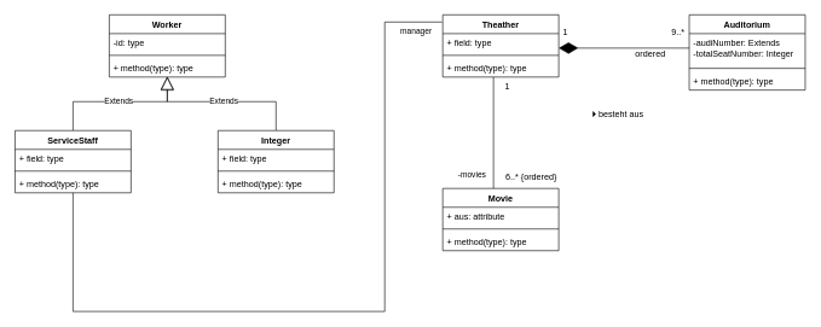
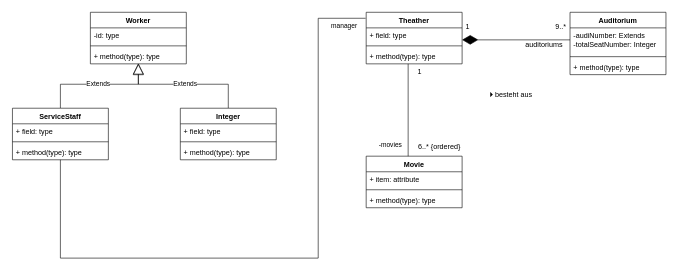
  <mxCell id="0" />
  <mxCell id="1" parent="0" />
  <mxCell id="2" value="Theather" style="swimlane;fontStyle=1;align=center;verticalAlign=top;childLayout=stackLayout;horizontal=1;startSize=26;horizontalStack=0;resizeParent=1;resizeParentMax=0;resizeLast=0;collapsible=1;marginBottom=0;" vertex="1" parent="1"><mxGeometry x="610" y="20" width="160" height="86" as="geometry" /></mxCell>
  <mxCell id="3" value="+ field: type" style="text;strokeColor=none;fillColor=none;align=left;verticalAlign=top;spacingLeft=4;spacingRight=4;overflow=hidden;rotatable=0;points=[[0,0.5],[1,0.5]];portConstraint=eastwest;" vertex="1" parent="2"><mxGeometry y="26" width="160" height="26" as="geometry" /></mxCell>
  <mxCell id="4" value="" style="line;strokeWidth=1;fillColor=none;align=left;verticalAlign=middle;spacingTop=-1;spacingLeft=3;spacingRight=3;rotatable=0;labelPosition=right;points=[];portConstraint=eastwest;strokeColor=inherit;" vertex="1" parent="2"><mxGeometry y="52" width="160" height="8" as="geometry" /></mxCell>
  <mxCell id="5" value="+ method(type): type" style="text;strokeColor=none;fillColor=none;align=left;verticalAlign=top;spacingLeft=4;spacingRight=4;overflow=hidden;rotatable=0;points=[[0,0.5],[1,0.5]];portConstraint=eastwest;" vertex="1" parent="2"><mxGeometry y="60" width="160" height="26" as="geometry" /></mxCell>
  <mxCell id="6" value="Worker" style="swimlane;fontStyle=1;align=center;verticalAlign=top;childLayout=stackLayout;horizontal=1;startSize=26;horizontalStack=0;resizeParent=1;resizeParentMax=0;resizeLast=0;collapsible=1;marginBottom=0;" vertex="1" parent="1"><mxGeometry x="150" y="20" width="160" height="86" as="geometry" /></mxCell>
  <mxCell id="7" value="-id: type" style="text;strokeColor=none;fillColor=none;align=left;verticalAlign=top;spacingLeft=4;spacingRight=4;overflow=hidden;rotatable=0;points=[[0,0.5],[1,0.5]];portConstraint=eastwest;" vertex="1" parent="6"><mxGeometry y="26" width="160" height="26" as="geometry" /></mxCell>
  <mxCell id="8" value="" style="line;strokeWidth=1;fillColor=none;align=left;verticalAlign=middle;spacingTop=-1;spacingLeft=3;spacingRight=3;rotatable=0;labelPosition=right;points=[];portConstraint=eastwest;strokeColor=inherit;" vertex="1" parent="6"><mxGeometry y="52" width="160" height="8" as="geometry" /></mxCell>
  <mxCell id="9" value="+ method(type): type" style="text;strokeColor=none;fillColor=none;align=left;verticalAlign=top;spacingLeft=4;spacingRight=4;overflow=hidden;rotatable=0;points=[[0,0.5],[1,0.5]];portConstraint=eastwest;" vertex="1" parent="6"><mxGeometry y="60" width="160" height="26" as="geometry" /></mxCell>
  <mxCell id="10" value="Extends" style="endArrow=block;endSize=16;endFill=0;html=1;rounded=0;exitX=0.5;exitY=0;exitDx=0;exitDy=0;" edge="1" parent="6" source="12"><mxGeometry width="160" relative="1" as="geometry"><mxPoint x="-80" y="85" as="sourcePoint" /><mxPoint x="80" y="85" as="targetPoint" /><Array as="points"><mxPoint x="-50" y="120" /><mxPoint x="80" y="120" /></Array></mxGeometry></mxCell>
  <mxCell id="11" value="Extends" style="endArrow=block;endSize=16;endFill=0;html=1;rounded=0;exitX=0.5;exitY=0;exitDx=0;exitDy=0;" edge="1" parent="6" source="16"><mxGeometry width="160" relative="1" as="geometry"><mxPoint x="-50" y="141" as="sourcePoint" /><mxPoint x="80" y="86" as="targetPoint" /><Array as="points"><mxPoint x="230" y="120" /><mxPoint x="80" y="120" /></Array></mxGeometry></mxCell>
  <mxCell id="12" value="ServiceStaff" style="swimlane;fontStyle=1;align=center;verticalAlign=top;childLayout=stackLayout;horizontal=1;startSize=26;horizontalStack=0;resizeParent=1;resizeParentMax=0;resizeLast=0;collapsible=1;marginBottom=0;" vertex="1" parent="1"><mxGeometry x="20" y="180" width="160" height="86" as="geometry" /></mxCell>
  <mxCell id="13" value="+ field: type" style="text;strokeColor=none;fillColor=none;align=left;verticalAlign=top;spacingLeft=4;spacingRight=4;overflow=hidden;rotatable=0;points=[[0,0.5],[1,0.5]];portConstraint=eastwest;" vertex="1" parent="12"><mxGeometry y="26" width="160" height="26" as="geometry" /></mxCell>
  <mxCell id="14" value="" style="line;strokeWidth=1;fillColor=none;align=left;verticalAlign=middle;spacingTop=-1;spacingLeft=3;spacingRight=3;rotatable=0;labelPosition=right;points=[];portConstraint=eastwest;strokeColor=inherit;" vertex="1" parent="12"><mxGeometry y="52" width="160" height="8" as="geometry" /></mxCell>
  <mxCell id="15" value="+ method(type): type" style="text;strokeColor=none;fillColor=none;align=left;verticalAlign=top;spacingLeft=4;spacingRight=4;overflow=hidden;rotatable=0;points=[[0,0.5],[1,0.5]];portConstraint=eastwest;" vertex="1" parent="12"><mxGeometry y="60" width="160" height="26" as="geometry" /></mxCell>
  <mxCell id="16" value="Integer" style="swimlane;fontStyle=1;align=center;verticalAlign=top;childLayout=stackLayout;horizontal=1;startSize=26;horizontalStack=0;resizeParent=1;resizeParentMax=0;resizeLast=0;collapsible=1;marginBottom=0;" vertex="1" parent="1"><mxGeometry x="300" y="180" width="160" height="86" as="geometry" /></mxCell>
  <mxCell id="17" value="+ field: type" style="text;strokeColor=none;fillColor=none;align=left;verticalAlign=top;spacingLeft=4;spacingRight=4;overflow=hidden;rotatable=0;points=[[0,0.5],[1,0.5]];portConstraint=eastwest;" vertex="1" parent="16"><mxGeometry y="26" width="160" height="26" as="geometry" /></mxCell>
  <mxCell id="18" value="" style="line;strokeWidth=1;fillColor=none;align=left;verticalAlign=middle;spacingTop=-1;spacingLeft=3;spacingRight=3;rotatable=0;labelPosition=right;points=[];portConstraint=eastwest;strokeColor=inherit;" vertex="1" parent="16"><mxGeometry y="52" width="160" height="8" as="geometry" /></mxCell>
  <mxCell id="19" value="+ method(type): type" style="text;strokeColor=none;fillColor=none;align=left;verticalAlign=top;spacingLeft=4;spacingRight=4;overflow=hidden;rotatable=0;points=[[0,0.5],[1,0.5]];portConstraint=eastwest;" vertex="1" parent="16"><mxGeometry y="60" width="160" height="26" as="geometry" /></mxCell>
  <mxCell id="20" value="Auditorium" style="swimlane;fontStyle=1;align=center;verticalAlign=top;childLayout=stackLayout;horizontal=1;startSize=26;horizontalStack=0;resizeParent=1;resizeParentMax=0;resizeLast=0;collapsible=1;marginBottom=0;" vertex="1" parent="1"><mxGeometry x="950" y="20" width="160" height="104" as="geometry" /></mxCell>
  <mxCell id="21" value="-audiNumber: Extends&#10;-totalSeatNumber: Integer&#10;" style="text;strokeColor=none;fillColor=none;align=left;verticalAlign=top;spacingLeft=4;spacingRight=4;overflow=hidden;rotatable=0;points=[[0,0.5],[1,0.5]];portConstraint=eastwest;" vertex="1" parent="20"><mxGeometry y="26" width="160" height="44" as="geometry" /></mxCell>
  <mxCell id="22" value="" style="line;strokeWidth=1;fillColor=none;align=left;verticalAlign=middle;spacingTop=-1;spacingLeft=3;spacingRight=3;rotatable=0;labelPosition=right;points=[];portConstraint=eastwest;strokeColor=inherit;" vertex="1" parent="20"><mxGeometry y="70" width="160" height="8" as="geometry" /></mxCell>
  <mxCell id="23" value="+ method(type): type" style="text;strokeColor=none;fillColor=none;align=left;verticalAlign=top;spacingLeft=4;spacingRight=4;overflow=hidden;rotatable=0;points=[[0,0.5],[1,0.5]];portConstraint=eastwest;" vertex="1" parent="20"><mxGeometry y="78" width="160" height="26" as="geometry" /></mxCell>
  <mxCell id="24" value="" style="endArrow=none;html=1;edgeStyle=orthogonalEdgeStyle;rounded=0;exitX=-0.006;exitY=0.116;exitDx=0;exitDy=0;exitPerimeter=0;" edge="1" parent="1" source="2"><mxGeometry relative="1" as="geometry"><mxPoint x="530" y="380" as="sourcePoint" /><mxPoint x="100" y="266" as="targetPoint" /><Array as="points"><mxPoint x="530" y="30" /><mxPoint x="530" y="430" /><mxPoint x="100" y="430" /></Array></mxGeometry></mxCell>
  <mxCell id="25" value="manager" style="edgeLabel;resizable=0;html=1;align=left;verticalAlign=bottom;" connectable="0" vertex="1" parent="24"><mxGeometry x="-1" relative="1" as="geometry"><mxPoint x="-59" y="20" as="offset" /></mxGeometry></mxCell>
  <mxCell id="26" value="" style="endArrow=diamondThin;endFill=1;endSize=24;html=1;rounded=0;entryX=1;entryY=0.769;entryDx=0;entryDy=0;entryPerimeter=0;" edge="1" parent="1" target="3"><mxGeometry width="160" relative="1" as="geometry"><mxPoint x="950" y="66" as="sourcePoint" /><mxPoint x="820" y="190" as="targetPoint" /></mxGeometry></mxCell>
- <mxCell id="27" value="ordered" style="text;strokeColor=none;fillColor=none;align=left;verticalAlign=top;spacingLeft=4;spacingRight=4;overflow=hidden;rotatable=0;points=[[0,0.5],[1,0.5]];portConstraint=eastwest;" vertex="1" parent="1"><mxGeometry x="870" y="60" width="100" height="26" as="geometry" /></mxCell>
+ <mxCell id="27" value="auditoriums" style="text;strokeColor=none;fillColor=none;align=left;verticalAlign=top;spacingLeft=4;spacingRight=4;overflow=hidden;rotatable=0;points=[[0,0.5],[1,0.5]];portConstraint=eastwest;" vertex="1" parent="1"><mxGeometry x="870" y="60" width="100" height="26" as="geometry" /></mxCell>
  <mxCell id="28" value="⏵ besteht aus" style="text;strokeColor=none;fillColor=none;align=left;verticalAlign=top;spacingLeft=4;spacingRight=4;overflow=hidden;rotatable=0;points=[[0,0.5],[1,0.5]];portConstraint=eastwest;" vertex="1" parent="1"><mxGeometry x="810" y="144" width="100" height="26" as="geometry" /></mxCell>
  <mxCell id="29" value="Movie" style="swimlane;fontStyle=1;align=center;verticalAlign=top;childLayout=stackLayout;horizontal=1;startSize=26;horizontalStack=0;resizeParent=1;resizeParentMax=0;resizeLast=0;collapsible=1;marginBottom=0;" vertex="1" parent="1"><mxGeometry x="610" y="260" width="160" height="86" as="geometry" /></mxCell>
- <mxCell id="30" value="+ aus: attribute" style="text;strokeColor=none;fillColor=none;align=left;verticalAlign=top;spacingLeft=4;spacingRight=4;overflow=hidden;rotatable=0;points=[[0,0.5],[1,0.5]];portConstraint=eastwest;" vertex="1" parent="29"><mxGeometry y="26" width="160" height="26" as="geometry" /></mxCell>
+ <mxCell id="30" value="+ item: attribute" style="text;strokeColor=none;fillColor=none;align=left;verticalAlign=top;spacingLeft=4;spacingRight=4;overflow=hidden;rotatable=0;points=[[0,0.5],[1,0.5]];portConstraint=eastwest;" vertex="1" parent="29"><mxGeometry y="26" width="160" height="26" as="geometry" /></mxCell>
  <mxCell id="31" value="" style="line;strokeWidth=1;fillColor=none;align=left;verticalAlign=middle;spacingTop=-1;spacingLeft=3;spacingRight=3;rotatable=0;labelPosition=right;points=[];portConstraint=eastwest;strokeColor=inherit;" vertex="1" parent="29"><mxGeometry y="52" width="160" height="8" as="geometry" /></mxCell>
  <mxCell id="32" value="+ method(type): type" style="text;strokeColor=none;fillColor=none;align=left;verticalAlign=top;spacingLeft=4;spacingRight=4;overflow=hidden;rotatable=0;points=[[0,0.5],[1,0.5]];portConstraint=eastwest;" vertex="1" parent="29"><mxGeometry y="60" width="160" height="26" as="geometry" /></mxCell>
  <mxCell id="33" value="1" style="text;strokeColor=none;fillColor=none;align=left;verticalAlign=top;spacingLeft=4;spacingRight=4;overflow=hidden;rotatable=0;points=[[0,0.5],[1,0.5]];portConstraint=eastwest;" vertex="1" parent="1"><mxGeometry x="770" y="30" width="20" height="26" as="geometry" /></mxCell>
  <mxCell id="34" value="9..*" style="text;strokeColor=none;fillColor=none;align=left;verticalAlign=top;spacingLeft=4;spacingRight=4;overflow=hidden;rotatable=0;points=[[0,0.5],[1,0.5]];portConstraint=eastwest;" vertex="1" parent="1"><mxGeometry x="920" y="30" width="40" height="26" as="geometry" /></mxCell>
  <mxCell id="35" value="" style="endArrow=none;html=1;edgeStyle=orthogonalEdgeStyle;rounded=0;" edge="1" parent="1"><mxGeometry relative="1" as="geometry"><mxPoint x="680" y="106" as="sourcePoint" /><mxPoint x="680" y="260" as="targetPoint" /></mxGeometry></mxCell>
  <mxCell id="36" value="-movies" style="edgeLabel;resizable=0;html=1;align=right;verticalAlign=bottom;" connectable="0" vertex="1" parent="35"><mxGeometry x="1" relative="1" as="geometry"><mxPoint x="-10" y="-10" as="offset" /></mxGeometry></mxCell>
  <mxCell id="37" value="1" style="text;strokeColor=none;fillColor=none;align=left;verticalAlign=top;spacingLeft=4;spacingRight=4;overflow=hidden;rotatable=0;points=[[0,0.5],[1,0.5]];portConstraint=eastwest;" vertex="1" parent="1"><mxGeometry x="690" y="106" width="20" height="26" as="geometry" /></mxCell>
  <mxCell id="38" value="6..* {ordered}" style="text;strokeColor=none;fillColor=none;align=left;verticalAlign=top;spacingLeft=4;spacingRight=4;overflow=hidden;rotatable=0;points=[[0,0.5],[1,0.5]];portConstraint=eastwest;" vertex="1" parent="1"><mxGeometry x="691" y="230" width="90" height="26" as="geometry" /></mxCell>
